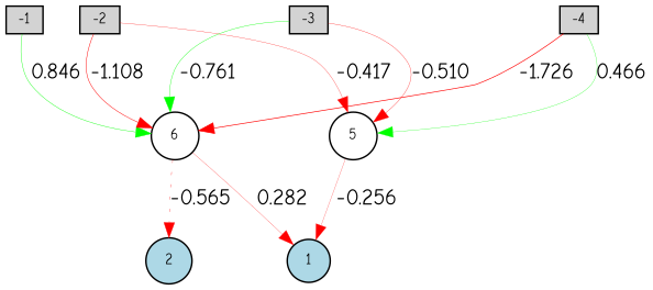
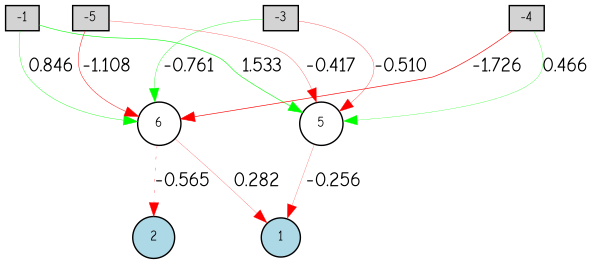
  digraph {
    fontname="Comic Neue"
    node [fillcolor=lightgray fontname="Comic Neue" fontsize=9 shape=box style=filled]
    edge [color=red fontname="Comic Neue" style=solid]
    -1 [height=0.2 width=0.2]
    5 [fillcolor=white height=0.2 shape=circle width=0.2]
    6 [fillcolor=white height=0.2 shape=circle width=0.2]
    1 [fillcolor=lightblue height=0.2 shape=circle width=0.2]
    2 [fillcolor=lightblue height=0.2 shape=circle width=0.2]
-   -2 [height=0.2 width=0.2]
+   -2 [height=0.2 width=0.2 label=-5]
    -3 [height=0.2 width=0.2]
    -4 [height=0.2 width=0.2]
+   -1 -> 5 [color=green label=1.533 penwidth=0.406648395495922]
    -1 -> 6 [color=green label=0.846 penwidth=0.269116777457135]
    5 -> 1 [label=-0.256 penwidth=0.15128853271311593]
    6 -> 1 [label=0.282 penwidth=0.15641583439295625]
    6 -> 2 [label=-0.565 penwidth=0.20901931832741982 style=dotted]
    -2 -> 5 [label=-0.417 penwidth=0.18333712780387845]
    -2 -> 6 [label=-1.108 penwidth=0.3216861317513522]
    -3 -> 5 [label=-0.510 penwidth=0.20205838541110333]
    -3 -> 6 [color=green label=-0.761 penwidth=0.2522553751133527]
    -4 -> 5 [color=green label=0.466 penwidth=0.19323558486177989]
    -4 -> 6 [label=-1.726 penwidth=0.4452518618595722]
  }
